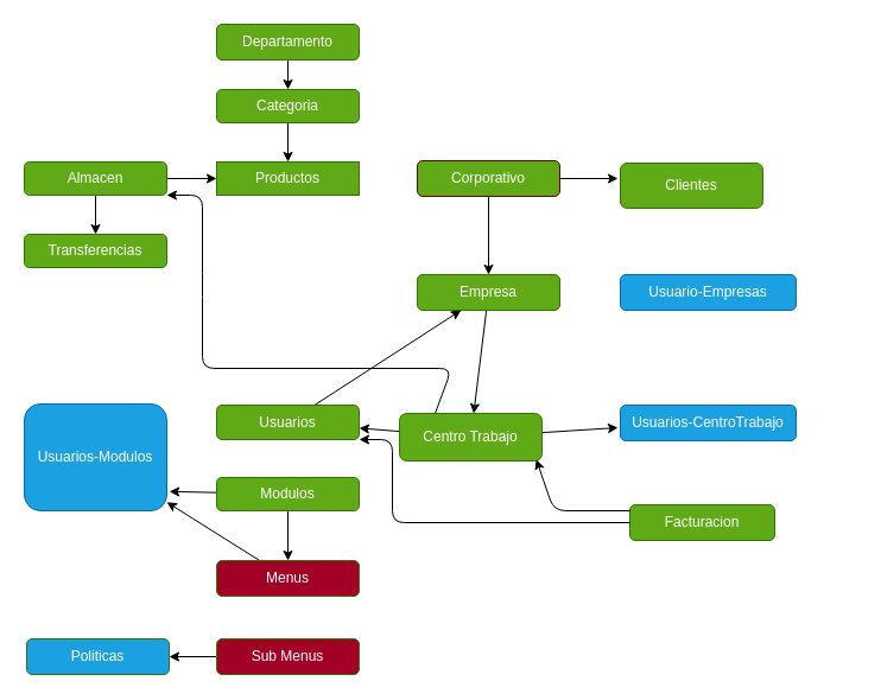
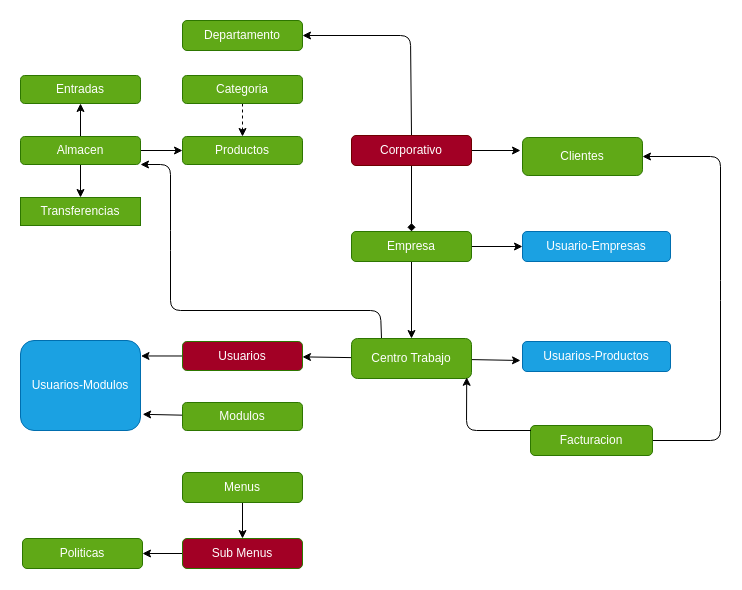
  <mxCell id="0" />
  <mxCell id="1" parent="0" />
- <mxCell id="2" style="edgeStyle=none;html=1;exitX=0.5;exitY=1;exitDx=0;exitDy=0;entryX=0.5;entryY=0;entryDx=0;entryDy=0;rounded=1;" parent="1" source="5" target="8" edge="1"><mxGeometry relative="1" as="geometry" /></mxCell>
+ <mxCell id="2" style="edgeStyle=none;html=1;exitX=0.5;exitY=1;exitDx=0;exitDy=0;entryX=0.5;entryY=0;entryDx=0;entryDy=0;rounded=1;endArrow=diamond;" parent="1" source="5" target="8" edge="1"><mxGeometry relative="1" as="geometry" /></mxCell>
  <mxCell id="3" value="" style="edgeStyle=none;html=1;rounded=1;" parent="1" source="5" edge="1"><mxGeometry relative="1" as="geometry"><mxPoint x="520" y="150" as="targetPoint" /></mxGeometry></mxCell>
- <mxCell id="5" value="Corporativo" style="rounded=1;whiteSpace=wrap;html=1;fillColor=#60a917;fontColor=#ffffff;strokeColor=#6F0000;" parent="1" vertex="1"><mxGeometry x="351" y="135" width="120" height="30" as="geometry" /></mxCell>
+ <mxCell id="4" style="edgeStyle=none;html=1;exitX=0.5;exitY=0;exitDx=0;exitDy=0;entryX=1;entryY=0.5;entryDx=0;entryDy=0;rounded=1;" parent="1" source="5" target="35" edge="1"><mxGeometry relative="1" as="geometry"><Array as="points"><mxPoint x="410" y="35" /></Array></mxGeometry></mxCell>
+ <mxCell id="5" value="Corporativo" style="rounded=1;whiteSpace=wrap;html=1;fillColor=#a20025;fontColor=#ffffff;strokeColor=#6F0000;" parent="1" vertex="1"><mxGeometry x="351" y="135" width="120" height="30" as="geometry" /></mxCell>
+ <mxCell id="6" value="" style="edgeStyle=none;html=1;rounded=1;" parent="1" source="8" target="22" edge="1"><mxGeometry relative="1" as="geometry" /></mxCell>
  <mxCell id="7" value="" style="edgeStyle=none;html=1;rounded=1;" parent="1" source="8" target="12" edge="1"><mxGeometry relative="1" as="geometry" /></mxCell>
  <mxCell id="8" value="Empresa" style="rounded=1;whiteSpace=wrap;html=1;fillColor=#60a917;fontColor=#ffffff;strokeColor=#2D7600;" parent="1" vertex="1"><mxGeometry x="351" y="231" width="120" height="30" as="geometry" /></mxCell>
  <mxCell id="9" value="" style="edgeStyle=none;html=1;rounded=1;" parent="1" source="12" edge="1"><mxGeometry relative="1" as="geometry"><mxPoint x="520" y="360" as="targetPoint" /></mxGeometry></mxCell>
  <mxCell id="10" value="" style="edgeStyle=none;html=1;rounded=1;" parent="1" source="12" target="14" edge="1"><mxGeometry relative="1" as="geometry" /></mxCell>
  <mxCell id="11" style="edgeStyle=none;html=1;exitX=0.25;exitY=0;exitDx=0;exitDy=0;entryX=1;entryY=1;entryDx=0;entryDy=0;rounded=1;" parent="1" source="12" target="32" edge="1"><mxGeometry relative="1" as="geometry"><Array as="points"><mxPoint x="380" y="310" /><mxPoint x="170" y="310" /><mxPoint x="170" y="240" /><mxPoint x="170" y="164" /></Array></mxGeometry></mxCell>
- <mxCell id="12" value="Centro Trabajo" style="rounded=1;whiteSpace=wrap;html=1;fillColor=#60a917;fontColor=#ffffff;strokeColor=#2D7600;" parent="1" vertex="1"><mxGeometry x="336" y="348" width="120" height="40" as="geometry" /></mxCell>
- <mxCell id="13" value="" style="edgeStyle=none;html=1;rounded=1;" parent="1" source="14" target="8" edge="1"><mxGeometry relative="1" as="geometry" /></mxCell>
- <mxCell id="14" value="Usuarios" style="rounded=1;whiteSpace=wrap;html=1;fillColor=#60a917;fontColor=#ffffff;strokeColor=#2D7600;" parent="1" vertex="1"><mxGeometry x="182" y="341" width="120" height="29" as="geometry" /></mxCell>
- <mxCell id="15" value="" style="edgeStyle=none;html=1;rounded=1;" parent="1" source="17" target="19" edge="1"><mxGeometry relative="1" as="geometry" /></mxCell>
+ <mxCell id="12" value="Centro Trabajo" style="rounded=1;whiteSpace=wrap;html=1;fillColor=#60a917;fontColor=#ffffff;strokeColor=#2D7600;" parent="1" vertex="1"><mxGeometry x="351" y="338" width="120" height="40" as="geometry" /></mxCell>
+ <mxCell id="13" value="" style="edgeStyle=none;html=1;entryX=1.004;entryY=0.172;entryDx=0;entryDy=0;entryPerimeter=0;rounded=1;" parent="1" source="14" target="25" edge="1"><mxGeometry relative="1" as="geometry" /></mxCell>
+ <mxCell id="14" value="Usuarios" style="rounded=1;whiteSpace=wrap;html=1;fillColor=#a20025;fontColor=#ffffff;strokeColor=#2D7600;" parent="1" vertex="1"><mxGeometry x="182" y="341" width="120" height="29" as="geometry" /></mxCell>
  <mxCell id="16" value="" style="edgeStyle=none;html=1;entryX=1.018;entryY=0.82;entryDx=0;entryDy=0;entryPerimeter=0;rounded=1;" parent="1" source="17" target="25" edge="1"><mxGeometry relative="1" as="geometry" /></mxCell>
  <mxCell id="17" value="Modulos" style="rounded=1;whiteSpace=wrap;html=1;fillColor=#60a917;fontColor=#ffffff;strokeColor=#2D7600;" parent="1" vertex="1"><mxGeometry x="182" y="402" width="120" height="28" as="geometry" /></mxCell>
- <mxCell id="18" value="" style="edgeStyle=none;html=1;rounded=1;" parent="1" source="19" target="25" edge="1"><mxGeometry relative="1" as="geometry" /></mxCell>
- <mxCell id="19" value="Menus" style="rounded=1;whiteSpace=wrap;html=1;fillColor=#a20025;fontColor=#ffffff;strokeColor=#2D7600;" parent="1" vertex="1"><mxGeometry x="182" y="472" width="120" height="30" as="geometry" /></mxCell>
+ <mxCell id="18" value="" style="edgeStyle=none;html=1;rounded=1;" parent="1" source="19" target="21" edge="1"><mxGeometry relative="1" as="geometry" /></mxCell>
+ <mxCell id="19" value="Menus" style="rounded=1;whiteSpace=wrap;html=1;fillColor=#60a917;fontColor=#ffffff;strokeColor=#2D7600;" parent="1" vertex="1"><mxGeometry x="182" y="472" width="120" height="30" as="geometry" /></mxCell>
  <mxCell id="20" value="" style="edgeStyle=none;html=1;rounded=1;" parent="1" source="21" target="24" edge="1"><mxGeometry relative="1" as="geometry" /></mxCell>
  <mxCell id="21" value="Sub Menus" style="rounded=1;whiteSpace=wrap;html=1;fillColor=#a20025;fontColor=#ffffff;strokeColor=#2D7600;" parent="1" vertex="1"><mxGeometry x="182" y="538" width="120" height="30" as="geometry" /></mxCell>
  <mxCell id="22" value="Usuario-Empresas" style="rounded=1;whiteSpace=wrap;html=1;fillColor=#1ba1e2;fontColor=#ffffff;strokeColor=#006EAF;" parent="1" vertex="1"><mxGeometry x="522" y="231" width="148" height="30" as="geometry" /></mxCell>
- <mxCell id="23" value="Usuarios-CentroTrabajo" style="rounded=1;whiteSpace=wrap;html=1;fillColor=#1ba1e2;fontColor=#ffffff;strokeColor=#006EAF;" parent="1" vertex="1"><mxGeometry x="522" y="341" width="148" height="30" as="geometry" /></mxCell>
- <mxCell id="24" value="Politicas" style="rounded=1;whiteSpace=wrap;html=1;fillColor=#1ba1e2;fontColor=#ffffff;strokeColor=#2D7600;" parent="1" vertex="1"><mxGeometry x="22" y="538" width="120" height="30" as="geometry" /></mxCell>
+ <mxCell id="23" value="Usuarios-Productos" style="rounded=1;whiteSpace=wrap;html=1;fillColor=#1ba1e2;fontColor=#ffffff;strokeColor=#006EAF;" parent="1" vertex="1"><mxGeometry x="522" y="341" width="148" height="30" as="geometry" /></mxCell>
+ <mxCell id="24" value="Politicas" style="rounded=1;whiteSpace=wrap;html=1;fillColor=#60a917;fontColor=#ffffff;strokeColor=#2D7600;" parent="1" vertex="1"><mxGeometry x="22" y="538" width="120" height="30" as="geometry" /></mxCell>
  <mxCell id="25" value="Usuarios-Modulos" style="rounded=1;whiteSpace=wrap;html=1;fillColor=#1ba1e2;fontColor=#ffffff;strokeColor=#006EAF;" parent="1" vertex="1"><mxGeometry x="20" y="340" width="120" height="90" as="geometry" /></mxCell>
- <mxCell id="26" value="Productos" style="whiteSpace=wrap;html=1;fillColor=#60a917;fontColor=#ffffff;strokeColor=#2D7600;rounded=0;" parent="1" vertex="1"><mxGeometry x="182" y="136" width="120" height="28" as="geometry" /></mxCell>
+ <mxCell id="26" value="Productos" style="rounded=1;whiteSpace=wrap;html=1;fillColor=#60a917;fontColor=#ffffff;strokeColor=#2D7600;" parent="1" vertex="1"><mxGeometry x="182" y="136" width="120" height="28" as="geometry" /></mxCell>
+ <mxCell id="27" style="edgeStyle=none;html=1;exitX=1;exitY=0.5;exitDx=0;exitDy=0;entryX=1;entryY=0.5;entryDx=0;entryDy=0;rounded=1;" parent="1" source="33" target="28" edge="1"><mxGeometry relative="1" as="geometry"><Array as="points"><mxPoint x="720" y="440" /><mxPoint x="720" y="290" /><mxPoint x="720" y="156" /></Array></mxGeometry></mxCell>
  <mxCell id="28" value="Clientes" style="rounded=1;whiteSpace=wrap;html=1;fillColor=#60a917;fontColor=#ffffff;strokeColor=#2D7600;" parent="1" vertex="1"><mxGeometry x="522" y="137" width="120" height="38" as="geometry" /></mxCell>
  <mxCell id="29" value="" style="edgeStyle=none;html=1;rounded=1;" parent="1" source="32" target="26" edge="1"><mxGeometry relative="1" as="geometry" /></mxCell>
  <mxCell id="30" value="" style="edgeStyle=none;html=1;rounded=1;" parent="1" source="32" target="38" edge="1"><mxGeometry relative="1" as="geometry" /></mxCell>
+ <mxCell id="31" value="" style="edgeStyle=none;html=1;rounded=1;" parent="1" source="32" target="39" edge="1"><mxGeometry relative="1" as="geometry" /></mxCell>
  <mxCell id="32" value="Almacen" style="rounded=1;whiteSpace=wrap;html=1;fillColor=#60a917;fontColor=#ffffff;strokeColor=#2D7600;" parent="1" vertex="1"><mxGeometry x="20" y="136" width="120" height="28" as="geometry" /></mxCell>
  <mxCell id="33" value="Facturacion" style="rounded=1;whiteSpace=wrap;html=1;fillColor=#60a917;fontColor=#ffffff;strokeColor=#2D7600;" parent="1" vertex="1"><mxGeometry x="530" y="425" width="122" height="30" as="geometry" /></mxCell>
- <mxCell id="34" value="" style="edgeStyle=none;html=1;rounded=1;" parent="1" source="35" target="37" edge="1"><mxGeometry relative="1" as="geometry" /></mxCell>
  <mxCell id="35" value="Departamento" style="rounded=1;whiteSpace=wrap;html=1;fillColor=#60a917;fontColor=#ffffff;strokeColor=#2D7600;" parent="1" vertex="1"><mxGeometry x="182" y="20" width="120" height="30" as="geometry" /></mxCell>
- <mxCell id="36" value="" style="edgeStyle=none;html=1;rounded=1;" parent="1" source="37" target="26" edge="1"><mxGeometry relative="1" as="geometry" /></mxCell>
+ <mxCell id="36" value="" style="edgeStyle=none;html=1;rounded=1;dashed=1;" parent="1" source="37" target="26" edge="1"><mxGeometry relative="1" as="geometry" /></mxCell>
  <mxCell id="37" value="Categoria" style="rounded=1;whiteSpace=wrap;html=1;fillColor=#60a917;fontColor=#ffffff;strokeColor=#2D7600;" parent="1" vertex="1"><mxGeometry x="182" y="75" width="120" height="28" as="geometry" /></mxCell>
- <mxCell id="38" value="Transferencias" style="rounded=1;whiteSpace=wrap;html=1;fillColor=#60a917;fontColor=#ffffff;strokeColor=#2D7600;" parent="1" vertex="1"><mxGeometry x="20" y="197" width="120" height="28" as="geometry" /></mxCell>
+ <mxCell id="38" value="Transferencias" style="whiteSpace=wrap;html=1;fillColor=#60a917;fontColor=#ffffff;strokeColor=#2D7600;rounded=0;" parent="1" vertex="1"><mxGeometry x="20" y="197" width="120" height="28" as="geometry" /></mxCell>
+ <mxCell id="39" value="Entradas" style="rounded=1;whiteSpace=wrap;html=1;fillColor=#60a917;fontColor=#ffffff;strokeColor=#2D7600;" parent="1" vertex="1"><mxGeometry x="20" y="75" width="120" height="28" as="geometry" /></mxCell>
  <mxCell id="40" value="" style="endArrow=classic;html=1;exitX=0.003;exitY=0.167;exitDx=0;exitDy=0;entryX=0.96;entryY=0.97;entryDx=0;entryDy=0;entryPerimeter=0;rounded=1;exitPerimeter=0;" parent="1" source="33" target="12" edge="1"><mxGeometry width="50" height="50" relative="1" as="geometry"><mxPoint x="540" y="430" as="sourcePoint" /><mxPoint x="590" y="380" as="targetPoint" /><Array as="points"><mxPoint x="466" y="430" /></Array></mxGeometry></mxCell>
- <mxCell id="41" value="" style="endArrow=classic;html=1;exitX=0;exitY=0.5;exitDx=0;exitDy=0;entryX=1;entryY=1;entryDx=0;entryDy=0;rounded=1;" parent="1" source="33" target="14" edge="1"><mxGeometry width="50" height="50" relative="1" as="geometry"><mxPoint x="610" y="340" as="sourcePoint" /><mxPoint x="660" y="290" as="targetPoint" /><Array as="points"><mxPoint x="330" y="440" /><mxPoint x="330" y="370" /></Array></mxGeometry></mxCell>
